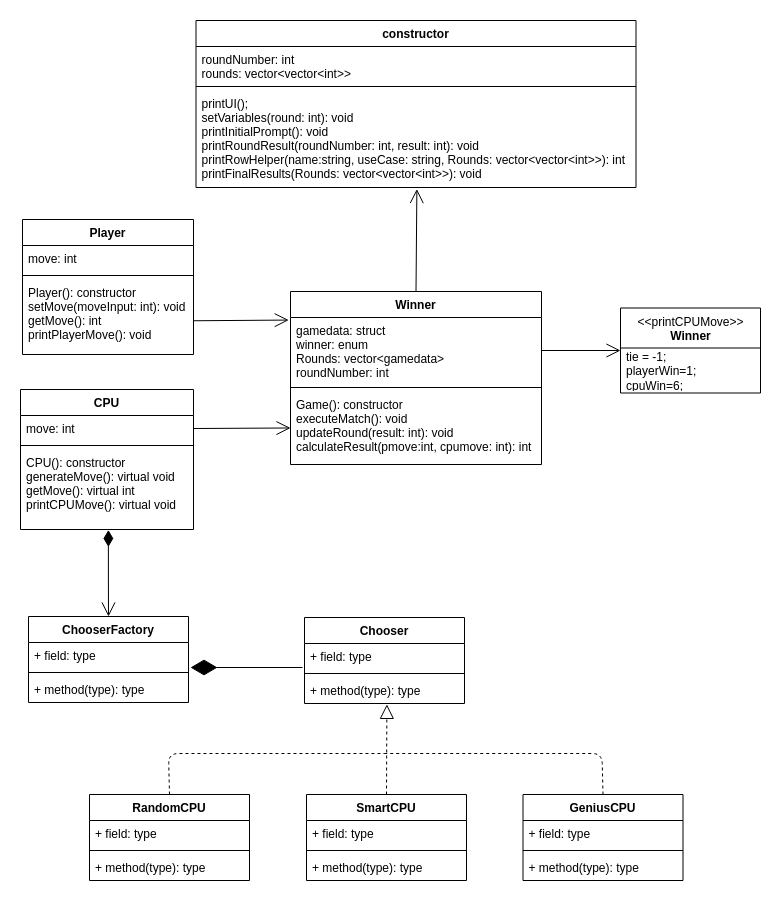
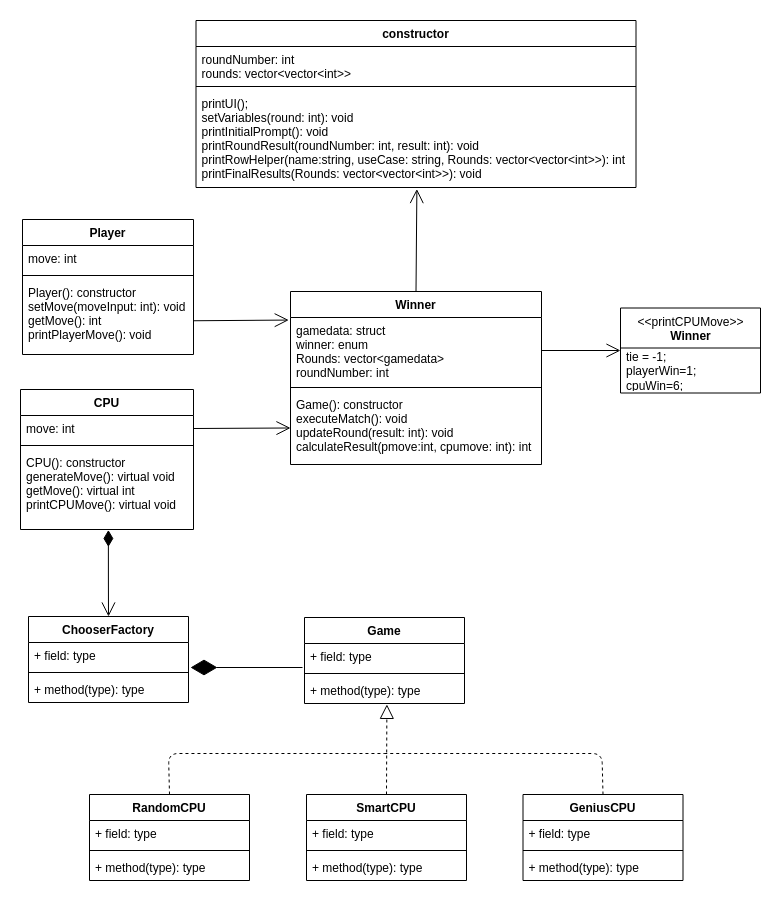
  <mxCell id="0" />
  <mxCell id="1" parent="0" />
  <mxCell id="2" value="&amp;lt;&amp;lt;printCPUMove&amp;gt;&amp;gt;&lt;br&gt;&lt;b&gt;Winner&lt;/b&gt;" style="swimlane;fontStyle=0;align=center;verticalAlign=top;childLayout=stackLayout;horizontal=1;startSize=40;horizontalStack=0;resizeParent=1;resizeParentMax=0;resizeLast=0;collapsible=0;marginBottom=0;html=1;" vertex="1" parent="1"><mxGeometry x="620" y="307.5" width="140" height="85" as="geometry" /></mxCell>
  <mxCell id="3" value="tie = -1;&lt;br&gt;playerWin=1;&lt;br&gt;cpuWin=6;&lt;br&gt;" style="text;html=1;strokeColor=none;fillColor=none;align=left;verticalAlign=middle;spacingLeft=4;spacingRight=4;overflow=hidden;rotatable=0;points=[[0,0.5],[1,0.5]];portConstraint=eastwest;" vertex="1" parent="2"><mxGeometry y="40" width="140" height="45" as="geometry" /></mxCell>
  <mxCell id="4" value="constructor" style="swimlane;fontStyle=1;align=center;verticalAlign=top;childLayout=stackLayout;horizontal=1;startSize=26;horizontalStack=0;resizeParent=1;resizeParentMax=0;resizeLast=0;collapsible=1;marginBottom=0;" vertex="1" parent="1"><mxGeometry x="195.5" y="20" width="440" height="167" as="geometry" /></mxCell>
  <mxCell id="5" value="roundNumber: int&#10;rounds: vector&lt;vector&lt;int&gt;&gt;&#10;" style="text;strokeColor=none;fillColor=none;align=left;verticalAlign=top;spacingLeft=4;spacingRight=4;overflow=hidden;rotatable=0;points=[[0,0.5],[1,0.5]];portConstraint=eastwest;" vertex="1" parent="4"><mxGeometry y="26" width="440" height="36" as="geometry" /></mxCell>
  <mxCell id="6" value="" style="line;strokeWidth=1;fillColor=none;align=left;verticalAlign=middle;spacingTop=-1;spacingLeft=3;spacingRight=3;rotatable=0;labelPosition=right;points=[];portConstraint=eastwest;" vertex="1" parent="4"><mxGeometry y="62" width="440" height="8" as="geometry" /></mxCell>
  <mxCell id="7" value="printUI();&#10;setVariables(round: int): void&#10;printInitialPrompt(): void&#10;printRoundResult(roundNumber: int, result: int): void&#10;printRowHelper(name:string, useCase: string, Rounds: vector&lt;vector&lt;int&gt;&gt;): int&#10;printFinalResults(Rounds: vector&lt;vector&lt;int&gt;&gt;): void&#10;" style="text;strokeColor=none;fillColor=none;align=left;verticalAlign=top;spacingLeft=4;spacingRight=4;overflow=hidden;rotatable=0;points=[[0,0.5],[1,0.5]];portConstraint=eastwest;" vertex="1" parent="4"><mxGeometry y="70" width="440" height="97" as="geometry" /></mxCell>
  <mxCell id="8" value="Winner" style="swimlane;fontStyle=1;align=center;verticalAlign=top;childLayout=stackLayout;horizontal=1;startSize=26;horizontalStack=0;resizeParent=1;resizeParentMax=0;resizeLast=0;collapsible=1;marginBottom=0;" vertex="1" parent="1"><mxGeometry x="290" y="291" width="251" height="173" as="geometry" /></mxCell>
  <mxCell id="9" value="gamedata: struct&#10;winner: enum&#10;Rounds: vector&lt;gamedata&gt;&#10;roundNumber: int&#10;" style="text;strokeColor=none;fillColor=none;align=left;verticalAlign=top;spacingLeft=4;spacingRight=4;overflow=hidden;rotatable=0;points=[[0,0.5],[1,0.5]];portConstraint=eastwest;" vertex="1" parent="8"><mxGeometry y="26" width="251" height="66" as="geometry" /></mxCell>
  <mxCell id="10" value="" style="line;strokeWidth=1;fillColor=none;align=left;verticalAlign=middle;spacingTop=-1;spacingLeft=3;spacingRight=3;rotatable=0;labelPosition=right;points=[];portConstraint=eastwest;" vertex="1" parent="8"><mxGeometry y="92" width="251" height="8" as="geometry" /></mxCell>
  <mxCell id="11" value="Game(): constructor&#10;executeMatch(): void&#10;updateRound(result: int): void&#10;calculateResult(pmove:int, cpumove: int): int&#10;" style="text;strokeColor=none;fillColor=none;align=left;verticalAlign=top;spacingLeft=4;spacingRight=4;overflow=hidden;rotatable=0;points=[[0,0.5],[1,0.5]];portConstraint=eastwest;" vertex="1" parent="8"><mxGeometry y="100" width="251" height="73" as="geometry" /></mxCell>
  <mxCell id="12" value="Player" style="swimlane;fontStyle=1;align=center;verticalAlign=top;childLayout=stackLayout;horizontal=1;startSize=26;horizontalStack=0;resizeParent=1;resizeParentMax=0;resizeLast=0;collapsible=1;marginBottom=0;" vertex="1" parent="1"><mxGeometry x="22" y="219" width="171" height="135" as="geometry" /></mxCell>
  <mxCell id="13" value="move: int" style="text;strokeColor=none;fillColor=none;align=left;verticalAlign=top;spacingLeft=4;spacingRight=4;overflow=hidden;rotatable=0;points=[[0,0.5],[1,0.5]];portConstraint=eastwest;" vertex="1" parent="12"><mxGeometry y="26" width="171" height="26" as="geometry" /></mxCell>
  <mxCell id="14" value="" style="line;strokeWidth=1;fillColor=none;align=left;verticalAlign=middle;spacingTop=-1;spacingLeft=3;spacingRight=3;rotatable=0;labelPosition=right;points=[];portConstraint=eastwest;" vertex="1" parent="12"><mxGeometry y="52" width="171" height="8" as="geometry" /></mxCell>
  <mxCell id="15" value="Player(): constructor&#10;setMove(moveInput: int): void&#10;getMove(): int&#10;printPlayerMove(): void&#10;" style="text;strokeColor=none;fillColor=none;align=left;verticalAlign=top;spacingLeft=4;spacingRight=4;overflow=hidden;rotatable=0;points=[[0,0.5],[1,0.5]];portConstraint=eastwest;" vertex="1" parent="12"><mxGeometry y="60" width="171" height="75" as="geometry" /></mxCell>
  <mxCell id="16" value="CPU" style="swimlane;fontStyle=1;align=center;verticalAlign=top;childLayout=stackLayout;horizontal=1;startSize=26;horizontalStack=0;resizeParent=1;resizeParentMax=0;resizeLast=0;collapsible=1;marginBottom=0;" vertex="1" parent="1"><mxGeometry x="20" y="389" width="173" height="140" as="geometry" /></mxCell>
  <mxCell id="17" value="move: int" style="text;strokeColor=none;fillColor=none;align=left;verticalAlign=top;spacingLeft=4;spacingRight=4;overflow=hidden;rotatable=0;points=[[0,0.5],[1,0.5]];portConstraint=eastwest;" vertex="1" parent="16"><mxGeometry y="26" width="173" height="26" as="geometry" /></mxCell>
  <mxCell id="18" value="" style="line;strokeWidth=1;fillColor=none;align=left;verticalAlign=middle;spacingTop=-1;spacingLeft=3;spacingRight=3;rotatable=0;labelPosition=right;points=[];portConstraint=eastwest;" vertex="1" parent="16"><mxGeometry y="52" width="173" height="8" as="geometry" /></mxCell>
  <mxCell id="19" value="CPU(): constructor&#10;generateMove(): virtual void&#10;getMove(): virtual int&#10;printCPUMove(): virtual void&#10;" style="text;strokeColor=none;fillColor=none;align=left;verticalAlign=top;spacingLeft=4;spacingRight=4;overflow=hidden;rotatable=0;points=[[0,0.5],[1,0.5]];portConstraint=eastwest;" vertex="1" parent="16"><mxGeometry y="60" width="173" height="80" as="geometry" /></mxCell>
- <mxCell id="20" value="Chooser" style="swimlane;fontStyle=1;align=center;verticalAlign=top;childLayout=stackLayout;horizontal=1;startSize=26;horizontalStack=0;resizeParent=1;resizeParentMax=0;resizeLast=0;collapsible=1;marginBottom=0;" vertex="1" parent="1"><mxGeometry x="304" y="617" width="160" height="86" as="geometry"><mxRectangle x="208" y="659" width="95" height="26" as="alternateBounds" /></mxGeometry></mxCell>
+ <mxCell id="20" value="Game" style="swimlane;fontStyle=1;align=center;verticalAlign=top;childLayout=stackLayout;horizontal=1;startSize=26;horizontalStack=0;resizeParent=1;resizeParentMax=0;resizeLast=0;collapsible=1;marginBottom=0;" vertex="1" parent="1"><mxGeometry x="304" y="617" width="160" height="86" as="geometry"><mxRectangle x="208" y="659" width="95" height="26" as="alternateBounds" /></mxGeometry></mxCell>
  <mxCell id="21" value="+ field: type" style="text;strokeColor=none;fillColor=none;align=left;verticalAlign=top;spacingLeft=4;spacingRight=4;overflow=hidden;rotatable=0;points=[[0,0.5],[1,0.5]];portConstraint=eastwest;" vertex="1" parent="20"><mxGeometry y="26" width="160" height="26" as="geometry" /></mxCell>
  <mxCell id="22" value="" style="line;strokeWidth=1;fillColor=none;align=left;verticalAlign=middle;spacingTop=-1;spacingLeft=3;spacingRight=3;rotatable=0;labelPosition=right;points=[];portConstraint=eastwest;" vertex="1" parent="20"><mxGeometry y="52" width="160" height="8" as="geometry" /></mxCell>
  <mxCell id="23" value="+ method(type): type" style="text;strokeColor=none;fillColor=none;align=left;verticalAlign=top;spacingLeft=4;spacingRight=4;overflow=hidden;rotatable=0;points=[[0,0.5],[1,0.5]];portConstraint=eastwest;" vertex="1" parent="20"><mxGeometry y="60" width="160" height="26" as="geometry" /></mxCell>
  <mxCell id="24" value="RandomCPU" style="swimlane;fontStyle=1;align=center;verticalAlign=top;childLayout=stackLayout;horizontal=1;startSize=26;horizontalStack=0;resizeParent=1;resizeParentMax=0;resizeLast=0;collapsible=1;marginBottom=0;" vertex="1" parent="1"><mxGeometry x="89" y="794" width="160" height="86" as="geometry" /></mxCell>
  <mxCell id="25" value="+ field: type" style="text;strokeColor=none;fillColor=none;align=left;verticalAlign=top;spacingLeft=4;spacingRight=4;overflow=hidden;rotatable=0;points=[[0,0.5],[1,0.5]];portConstraint=eastwest;" vertex="1" parent="24"><mxGeometry y="26" width="160" height="26" as="geometry" /></mxCell>
  <mxCell id="26" value="" style="line;strokeWidth=1;fillColor=none;align=left;verticalAlign=middle;spacingTop=-1;spacingLeft=3;spacingRight=3;rotatable=0;labelPosition=right;points=[];portConstraint=eastwest;" vertex="1" parent="24"><mxGeometry y="52" width="160" height="8" as="geometry" /></mxCell>
  <mxCell id="27" value="+ method(type): type" style="text;strokeColor=none;fillColor=none;align=left;verticalAlign=top;spacingLeft=4;spacingRight=4;overflow=hidden;rotatable=0;points=[[0,0.5],[1,0.5]];portConstraint=eastwest;" vertex="1" parent="24"><mxGeometry y="60" width="160" height="26" as="geometry" /></mxCell>
  <mxCell id="28" value="SmartCPU" style="swimlane;fontStyle=1;align=center;verticalAlign=top;childLayout=stackLayout;horizontal=1;startSize=26;horizontalStack=0;resizeParent=1;resizeParentMax=0;resizeLast=0;collapsible=1;marginBottom=0;" vertex="1" parent="1"><mxGeometry x="306" y="794" width="160" height="86" as="geometry" /></mxCell>
  <mxCell id="29" value="+ field: type" style="text;strokeColor=none;fillColor=none;align=left;verticalAlign=top;spacingLeft=4;spacingRight=4;overflow=hidden;rotatable=0;points=[[0,0.5],[1,0.5]];portConstraint=eastwest;" vertex="1" parent="28"><mxGeometry y="26" width="160" height="26" as="geometry" /></mxCell>
  <mxCell id="30" value="" style="line;strokeWidth=1;fillColor=none;align=left;verticalAlign=middle;spacingTop=-1;spacingLeft=3;spacingRight=3;rotatable=0;labelPosition=right;points=[];portConstraint=eastwest;" vertex="1" parent="28"><mxGeometry y="52" width="160" height="8" as="geometry" /></mxCell>
  <mxCell id="31" value="+ method(type): type" style="text;strokeColor=none;fillColor=none;align=left;verticalAlign=top;spacingLeft=4;spacingRight=4;overflow=hidden;rotatable=0;points=[[0,0.5],[1,0.5]];portConstraint=eastwest;" vertex="1" parent="28"><mxGeometry y="60" width="160" height="26" as="geometry" /></mxCell>
  <mxCell id="32" value="GeniusCPU" style="swimlane;fontStyle=1;align=center;verticalAlign=top;childLayout=stackLayout;horizontal=1;startSize=26;horizontalStack=0;resizeParent=1;resizeParentMax=0;resizeLast=0;collapsible=1;marginBottom=0;" vertex="1" parent="1"><mxGeometry x="522.5" y="794" width="160" height="86" as="geometry" /></mxCell>
  <mxCell id="33" value="+ field: type" style="text;strokeColor=none;fillColor=none;align=left;verticalAlign=top;spacingLeft=4;spacingRight=4;overflow=hidden;rotatable=0;points=[[0,0.5],[1,0.5]];portConstraint=eastwest;" vertex="1" parent="32"><mxGeometry y="26" width="160" height="26" as="geometry" /></mxCell>
  <mxCell id="34" value="" style="line;strokeWidth=1;fillColor=none;align=left;verticalAlign=middle;spacingTop=-1;spacingLeft=3;spacingRight=3;rotatable=0;labelPosition=right;points=[];portConstraint=eastwest;" vertex="1" parent="32"><mxGeometry y="52" width="160" height="8" as="geometry" /></mxCell>
  <mxCell id="35" value="+ method(type): type" style="text;strokeColor=none;fillColor=none;align=left;verticalAlign=top;spacingLeft=4;spacingRight=4;overflow=hidden;rotatable=0;points=[[0,0.5],[1,0.5]];portConstraint=eastwest;" vertex="1" parent="32"><mxGeometry y="60" width="160" height="26" as="geometry" /></mxCell>
  <mxCell id="36" value="" style="endArrow=none;dashed=1;endFill=0;endSize=12;html=1;exitX=0.5;exitY=0;exitDx=0;exitDy=0;" edge="1" parent="1" source="24"><mxGeometry width="160" relative="1" as="geometry"><mxPoint x="438.5" y="617" as="sourcePoint" /><mxPoint x="384" y="753" as="targetPoint" /><Array as="points"><mxPoint x="168" y="753" /></Array></mxGeometry></mxCell>
  <mxCell id="37" value="" style="endArrow=block;dashed=1;endFill=0;endSize=12;html=1;exitX=0.5;exitY=0;exitDx=0;exitDy=0;entryX=0.515;entryY=1.034;entryDx=0;entryDy=0;entryPerimeter=0;" edge="1" parent="1" source="28" target="23"><mxGeometry width="160" relative="1" as="geometry"><mxPoint x="441" y="854" as="sourcePoint" /><mxPoint x="384" y="722" as="targetPoint" /></mxGeometry></mxCell>
  <mxCell id="38" value="" style="endArrow=none;dashed=1;endFill=0;endSize=12;html=1;exitX=0.5;exitY=0;exitDx=0;exitDy=0;" edge="1" parent="1" source="32"><mxGeometry width="160" relative="1" as="geometry"><mxPoint x="438.5" y="770" as="sourcePoint" /><mxPoint x="383.5" y="753" as="targetPoint" /><Array as="points"><mxPoint x="601.5" y="753" /></Array></mxGeometry></mxCell>
  <mxCell id="39" value="ChooserFactory" style="swimlane;fontStyle=1;align=center;verticalAlign=top;childLayout=stackLayout;horizontal=1;startSize=26;horizontalStack=0;resizeParent=1;resizeParentMax=0;resizeLast=0;collapsible=1;marginBottom=0;" vertex="1" parent="1"><mxGeometry x="28" y="616" width="160" height="86" as="geometry" /></mxCell>
  <mxCell id="40" value="+ field: type" style="text;strokeColor=none;fillColor=none;align=left;verticalAlign=top;spacingLeft=4;spacingRight=4;overflow=hidden;rotatable=0;points=[[0,0.5],[1,0.5]];portConstraint=eastwest;" vertex="1" parent="39"><mxGeometry y="26" width="160" height="26" as="geometry" /></mxCell>
  <mxCell id="41" value="" style="line;strokeWidth=1;fillColor=none;align=left;verticalAlign=middle;spacingTop=-1;spacingLeft=3;spacingRight=3;rotatable=0;labelPosition=right;points=[];portConstraint=eastwest;" vertex="1" parent="39"><mxGeometry y="52" width="160" height="8" as="geometry" /></mxCell>
  <mxCell id="42" value="+ method(type): type" style="text;strokeColor=none;fillColor=none;align=left;verticalAlign=top;spacingLeft=4;spacingRight=4;overflow=hidden;rotatable=0;points=[[0,0.5],[1,0.5]];portConstraint=eastwest;" vertex="1" parent="39"><mxGeometry y="60" width="160" height="26" as="geometry" /></mxCell>
  <mxCell id="43" value="" style="endArrow=open;html=1;endSize=12;startArrow=diamondThin;startSize=14;startFill=1;edgeStyle=orthogonalEdgeStyle;align=left;verticalAlign=bottom;entryX=0.5;entryY=0;entryDx=0;entryDy=0;exitX=0.508;exitY=1.006;exitDx=0;exitDy=0;exitPerimeter=0;" edge="1" parent="1" source="19" target="39"><mxGeometry x="-1" y="3" relative="1" as="geometry"><mxPoint x="389" y="431" as="sourcePoint" /><mxPoint x="425" y="661" as="targetPoint" /></mxGeometry></mxCell>
  <mxCell id="44" value="" style="endArrow=diamondThin;endFill=1;endSize=24;html=1;" edge="1" parent="1"><mxGeometry width="160" relative="1" as="geometry"><mxPoint x="302" y="667" as="sourcePoint" /><mxPoint x="190" y="667" as="targetPoint" /></mxGeometry></mxCell>
  <mxCell id="45" value="" style="endArrow=open;endFill=1;endSize=12;html=1;exitX=1;exitY=0.75;exitDx=0;exitDy=0;entryX=-0.007;entryY=0.039;entryDx=0;entryDy=0;entryPerimeter=0;" edge="1" parent="1" source="12" target="9"><mxGeometry width="160" relative="1" as="geometry"><mxPoint x="270" y="19" as="sourcePoint" /><mxPoint x="577" y="149" as="targetPoint" /></mxGeometry></mxCell>
  <mxCell id="46" value="" style="endArrow=open;endFill=1;endSize=12;html=1;exitX=0.5;exitY=0;exitDx=0;exitDy=0;entryX=0.502;entryY=1.016;entryDx=0;entryDy=0;entryPerimeter=0;" edge="1" parent="1" source="8" target="7"><mxGeometry width="160" relative="1" as="geometry"><mxPoint x="270" y="19" as="sourcePoint" /><mxPoint x="416" y="223" as="targetPoint" /></mxGeometry></mxCell>
  <mxCell id="47" value="" style="endArrow=open;endFill=1;endSize=12;html=1;entryX=0;entryY=0.5;entryDx=0;entryDy=0;exitX=1;exitY=0.5;exitDx=0;exitDy=0;" edge="1" parent="1" source="9" target="2"><mxGeometry width="160" relative="1" as="geometry"><mxPoint x="273" y="-46" as="sourcePoint" /><mxPoint x="433" y="-46" as="targetPoint" /></mxGeometry></mxCell>
  <mxCell id="48" value="" style="endArrow=open;endFill=1;endSize=12;html=1;exitX=1;exitY=0.5;exitDx=0;exitDy=0;entryX=0;entryY=0.5;entryDx=0;entryDy=0;" edge="1" parent="1" source="17" target="11"><mxGeometry width="160" relative="1" as="geometry"><mxPoint x="270" y="19" as="sourcePoint" /><mxPoint x="267" y="489" as="targetPoint" /></mxGeometry></mxCell>
